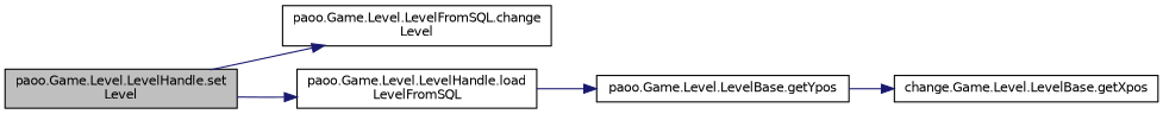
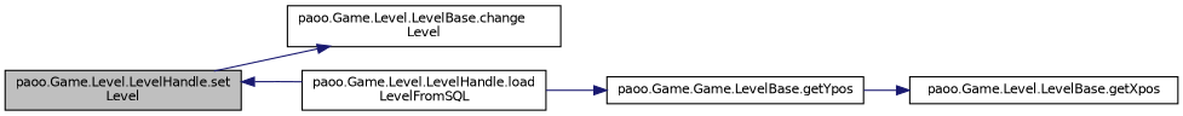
  digraph {
    rankdir=LR
    node [color=black fillcolor=white fontname=Helvetica fontsize=10 shape=record style=filled]
    edge [color=midnightblue fontname=Helvetica fontsize=10 labelfontname=Helvetica labelfontsize=10 style=solid]
    n1 [fillcolor=grey75 fontcolor=black height=0.2 label="paoo.Game.Level.LevelHandle.set\lLevel" width=0.4]
-   n2 [height=0.2 label="paoo.Game.Level.LevelFromSQL.change\lLevel" width=0.4]
+   n2 [height=0.2 label="paoo.Game.Level.LevelBase.change\lLevel" width=0.4]
    n3 [height=0.2 label="paoo.Game.Level.LevelHandle.load\lLevelFromSQL" width=0.4]
-   n4 [height=0.2 label="paoo.Game.Level.LevelBase.getYpos" width=0.4]
-   n5 [height=0.2 label="change.Game.Level.LevelBase.getXpos" width=0.4]
+   n4 [height=0.2 label="paoo.Game.Game.LevelBase.getYpos" width=0.4]
+   n5 [height=0.2 label="paoo.Game.Level.LevelBase.getXpos" width=0.4]
    n1 -> n2
-   n1 -> n3
+   n3 -> n1
    n3 -> n4
    n4 -> n5
  }
